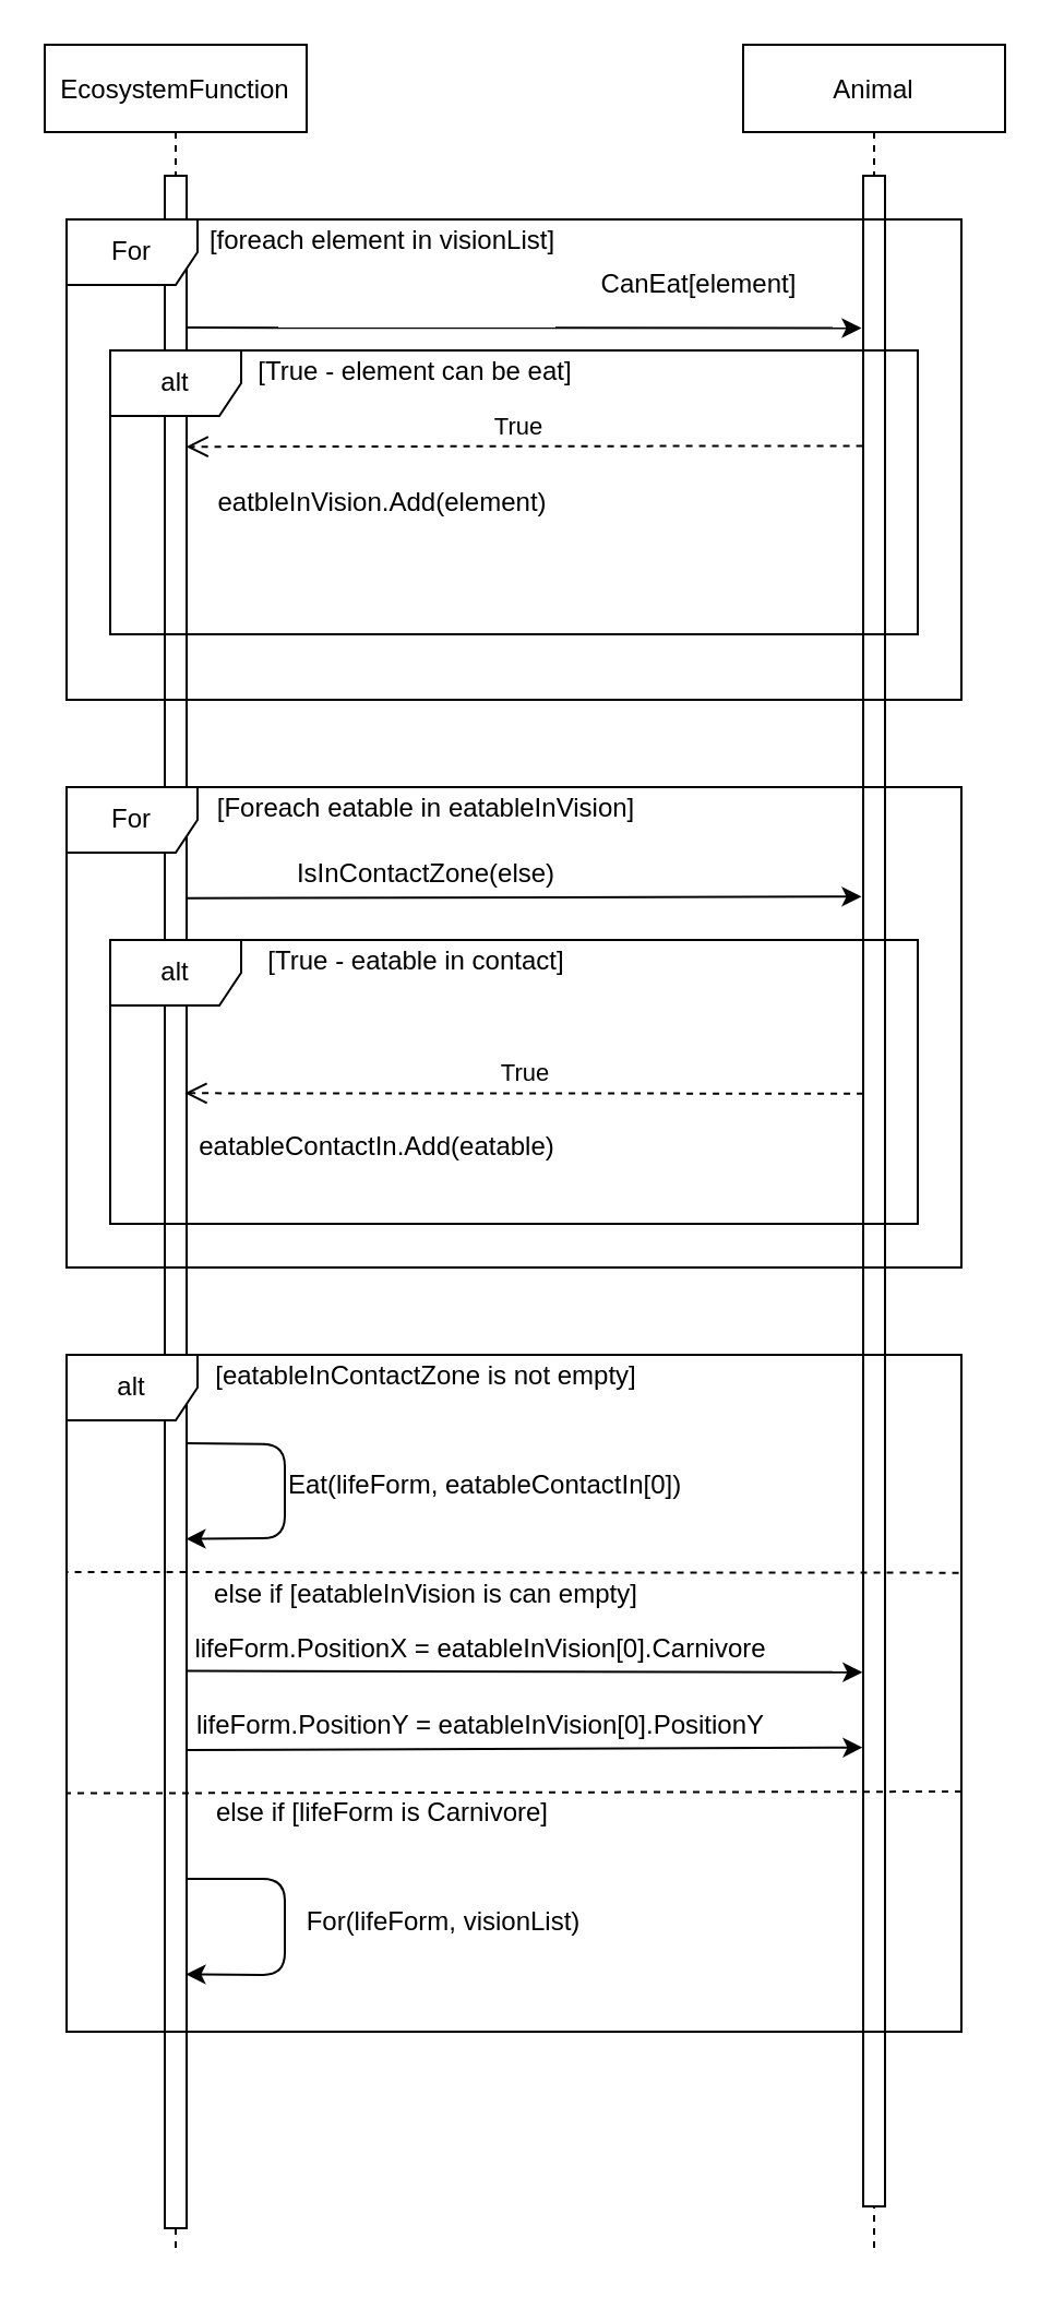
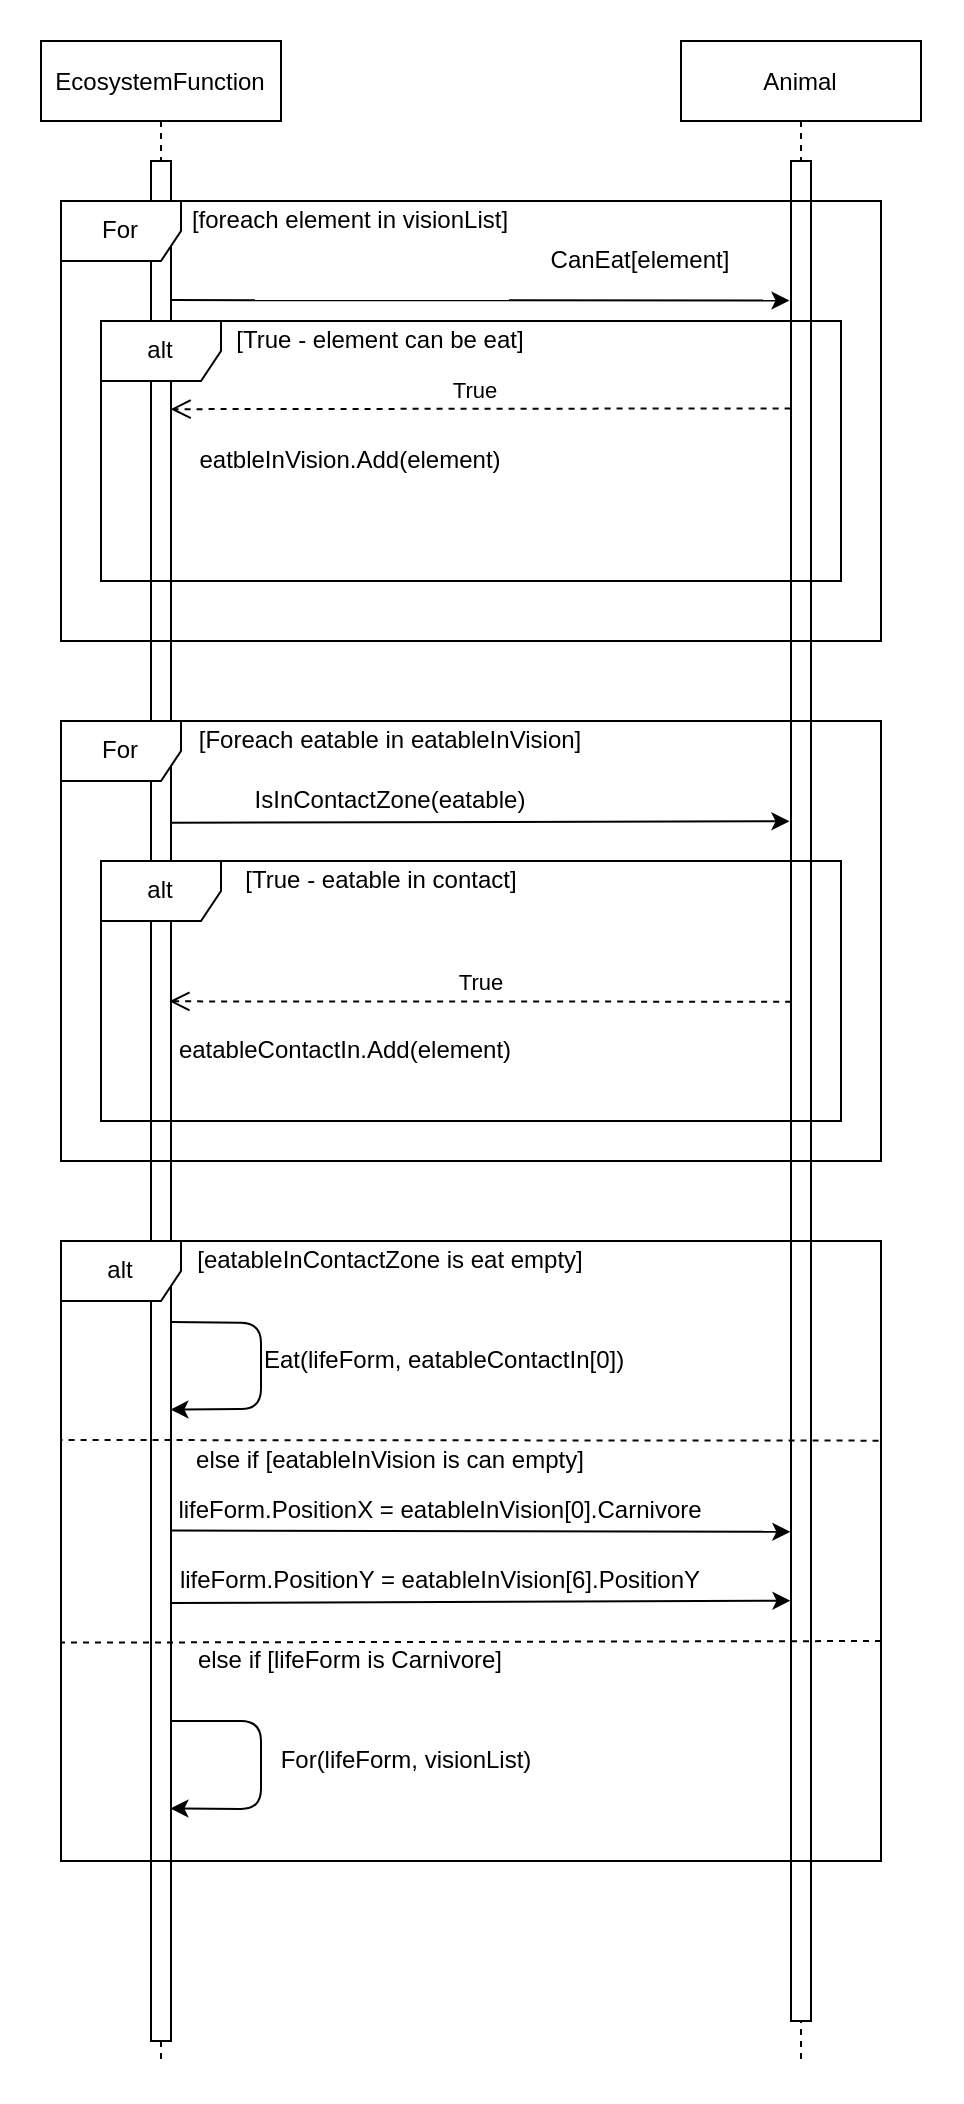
  <mxCell id="0" />
  <mxCell id="1" parent="0" />
  <mxCell id="2" value="EcosystemFunction" style="shape=umlLifeline;perimeter=lifelinePerimeter;container=1;collapsible=0;recursiveResize=0;rounded=0;shadow=0;strokeWidth=1;" parent="1" vertex="1"><mxGeometry x="20" y="20" width="120" height="1010" as="geometry" /></mxCell>
  <mxCell id="3" value="" style="points=[];perimeter=orthogonalPerimeter;rounded=0;shadow=0;strokeWidth=1;" parent="2" vertex="1"><mxGeometry x="55" y="60" width="10" height="940" as="geometry" /></mxCell>
  <mxCell id="4" value="" style="endArrow=classic;html=1;exitX=1.003;exitY=0.592;exitDx=0;exitDy=0;exitPerimeter=0;entryX=0.971;entryY=0.639;entryDx=0;entryDy=0;entryPerimeter=0;" parent="2" edge="1"><mxGeometry width="50" height="50" relative="1" as="geometry"><mxPoint x="65.03" y="640.56" as="sourcePoint" /><mxPoint x="64.71" y="684.27" as="targetPoint" /><Array as="points"><mxPoint x="110" y="641" /><mxPoint x="110" y="684" /></Array></mxGeometry></mxCell>
  <mxCell id="5" value="Animal" style="shape=umlLifeline;perimeter=lifelinePerimeter;container=1;collapsible=0;recursiveResize=0;rounded=0;shadow=0;strokeWidth=1;" parent="1" vertex="1"><mxGeometry x="340" y="20" width="120" height="1010" as="geometry" /></mxCell>
  <mxCell id="6" value="CanEat[element]" style="text;html=1;strokeColor=none;fillColor=none;align=center;verticalAlign=middle;whiteSpace=wrap;rounded=0;" parent="5" vertex="1"><mxGeometry x="-85" y="100" width="130" height="20" as="geometry" /></mxCell>
  <mxCell id="7" value="" style="points=[];perimeter=orthogonalPerimeter;rounded=0;shadow=0;strokeWidth=1;" parent="5" vertex="1"><mxGeometry x="55" y="60" width="10" height="930" as="geometry" /></mxCell>
  <mxCell id="8" value="For" style="shape=umlFrame;whiteSpace=wrap;html=1;" parent="1" vertex="1"><mxGeometry x="30" y="100" width="410" height="220" as="geometry" /></mxCell>
  <mxCell id="9" value="[True - element can be eat]" style="text;html=1;strokeColor=none;fillColor=none;align=center;verticalAlign=middle;whiteSpace=wrap;rounded=0;" parent="1" vertex="1"><mxGeometry x="110" y="160" width="160" height="20" as="geometry" /></mxCell>
  <mxCell id="10" value="alt" style="shape=umlFrame;whiteSpace=wrap;html=1;" parent="1" vertex="1"><mxGeometry x="50" y="160" width="370" height="130" as="geometry" /></mxCell>
  <mxCell id="11" value="True" style="html=1;verticalAlign=bottom;endArrow=open;dashed=1;endSize=8;rounded=0;entryX=0.98;entryY=0.132;entryDx=0;entryDy=0;entryPerimeter=0;exitX=-0.021;exitY=0.133;exitDx=0;exitDy=0;exitPerimeter=0;" parent="1" source="7" target="3" edge="1"><mxGeometry x="0.022" relative="1" as="geometry"><mxPoint x="390" y="204" as="sourcePoint" /><mxPoint x="90" y="240" as="targetPoint" /><mxPoint as="offset" /></mxGeometry></mxCell>
  <mxCell id="12" value="eatbleInVision.Add(element)" style="text;html=1;strokeColor=none;fillColor=none;align=center;verticalAlign=middle;whiteSpace=wrap;rounded=0;" parent="1" vertex="1"><mxGeometry x="110" y="220" width="130" height="20" as="geometry" /></mxCell>
  <mxCell id="13" value="" style="endArrow=classic;html=1;rounded=0;exitX=1.051;exitY=0.074;exitDx=0;exitDy=0;exitPerimeter=0;entryX=-0.077;entryY=0.075;entryDx=0;entryDy=0;entryPerimeter=0;" parent="1" source="3" target="7" edge="1"><mxGeometry width="50" height="50" relative="1" as="geometry"><mxPoint x="180" y="170" as="sourcePoint" /><mxPoint x="390" y="150" as="targetPoint" /></mxGeometry></mxCell>
  <mxCell id="14" value="For" style="shape=umlFrame;whiteSpace=wrap;html=1;" parent="1" vertex="1"><mxGeometry x="30" y="360" width="410" height="220" as="geometry" /></mxCell>
  <mxCell id="15" value="[Foreach eatable in eatableInVision]" style="text;html=1;strokeColor=none;fillColor=none;align=center;verticalAlign=middle;whiteSpace=wrap;rounded=0;" parent="1" vertex="1"><mxGeometry x="90" y="360" width="210" height="20" as="geometry" /></mxCell>
  <mxCell id="16" value="[foreach element in visionList]" style="text;html=1;strokeColor=none;fillColor=none;align=center;verticalAlign=middle;whiteSpace=wrap;rounded=0;" parent="1" vertex="1"><mxGeometry x="90" y="100" width="170" height="20" as="geometry" /></mxCell>
  <mxCell id="17" value="" style="endArrow=classic;html=1;exitX=1.024;exitY=0.352;exitDx=0;exitDy=0;exitPerimeter=0;entryX=-0.077;entryY=0.355;entryDx=0;entryDy=0;entryPerimeter=0;" parent="1" source="3" target="7" edge="1"><mxGeometry width="50" height="50" relative="1" as="geometry"><mxPoint x="100" y="450" as="sourcePoint" /><mxPoint x="390" y="410" as="targetPoint" /><Array as="points" /></mxGeometry></mxCell>
- <mxCell id="18" value="IsInContactZone(else)" style="text;html=1;strokeColor=none;fillColor=none;align=center;verticalAlign=middle;whiteSpace=wrap;rounded=0;" parent="1" vertex="1"><mxGeometry x="125" y="390" width="140" height="20" as="geometry" /></mxCell>
+ <mxCell id="18" value="IsInContactZone(eatable)" style="text;html=1;strokeColor=none;fillColor=none;align=center;verticalAlign=middle;whiteSpace=wrap;rounded=0;" parent="1" vertex="1"><mxGeometry x="125" y="390" width="140" height="20" as="geometry" /></mxCell>
  <mxCell id="19" value="alt" style="shape=umlFrame;whiteSpace=wrap;html=1;" parent="1" vertex="1"><mxGeometry x="50" y="430" width="370" height="130" as="geometry" /></mxCell>
  <mxCell id="20" value="[True - eatable in contact]" style="text;html=1;strokeColor=none;fillColor=none;align=center;verticalAlign=middle;whiteSpace=wrap;rounded=0;" parent="1" vertex="1"><mxGeometry x="102.5" y="430" width="175" height="20" as="geometry" /></mxCell>
  <mxCell id="21" value="True" style="html=1;verticalAlign=bottom;endArrow=open;dashed=1;endSize=8;entryX=0.919;entryY=0.447;entryDx=0;entryDy=0;entryPerimeter=0;exitX=0.007;exitY=0.452;exitDx=0;exitDy=0;exitPerimeter=0;" parent="1" source="7" target="3" edge="1"><mxGeometry relative="1" as="geometry"><mxPoint x="390" y="501" as="sourcePoint" /><mxPoint x="87" y="500" as="targetPoint" /></mxGeometry></mxCell>
- <mxCell id="22" value="eatableContactIn.Add(eatable)" style="text;html=1;strokeColor=none;fillColor=none;align=center;verticalAlign=middle;whiteSpace=wrap;rounded=0;" parent="1" vertex="1"><mxGeometry x="80" y="515" width="185" height="20" as="geometry" /></mxCell>
+ <mxCell id="22" value="eatableContactIn.Add(element)" style="text;html=1;strokeColor=none;fillColor=none;align=center;verticalAlign=middle;whiteSpace=wrap;rounded=0;" parent="1" vertex="1"><mxGeometry x="80" y="515" width="185" height="20" as="geometry" /></mxCell>
  <mxCell id="23" value="alt" style="shape=umlFrame;whiteSpace=wrap;html=1;" parent="1" vertex="1"><mxGeometry x="30" y="620" width="410" height="310" as="geometry" /></mxCell>
- <mxCell id="24" value="[eatableInContactZone is not empty]" style="text;html=1;strokeColor=none;fillColor=none;align=center;verticalAlign=middle;whiteSpace=wrap;rounded=0;" parent="1" vertex="1"><mxGeometry x="75" y="620" width="240" height="20" as="geometry" /></mxCell>
+ <mxCell id="24" value="[eatableInContactZone is eat empty]" style="text;html=1;strokeColor=none;fillColor=none;align=center;verticalAlign=middle;whiteSpace=wrap;rounded=0;" parent="1" vertex="1"><mxGeometry x="75" y="620" width="240" height="20" as="geometry" /></mxCell>
  <mxCell id="25" value="Eat(lifeForm, eatableContactIn[0])" style="text;html=1;strokeColor=none;fillColor=none;align=left;verticalAlign=middle;whiteSpace=wrap;rounded=0;" parent="1" vertex="1"><mxGeometry x="130" y="670" width="230" height="20" as="geometry" /></mxCell>
  <mxCell id="26" value="" style="endArrow=none;dashed=1;html=1;entryX=0.001;entryY=0.321;entryDx=0;entryDy=0;entryPerimeter=0;exitX=0.997;exitY=0.322;exitDx=0;exitDy=0;exitPerimeter=0;" parent="1" source="23" target="23" edge="1"><mxGeometry width="50" height="50" relative="1" as="geometry"><mxPoint x="210" y="710" as="sourcePoint" /><mxPoint x="260" y="660" as="targetPoint" /></mxGeometry></mxCell>
  <mxCell id="27" value="else if [eatableInVision is can empty]" style="text;html=1;strokeColor=none;fillColor=none;align=center;verticalAlign=middle;whiteSpace=wrap;rounded=0;" parent="1" vertex="1"><mxGeometry x="80" y="720" width="230" height="20" as="geometry" /></mxCell>
  <mxCell id="28" value="" style="endArrow=classic;html=1;exitX=0.971;exitY=0.704;exitDx=0;exitDy=0;exitPerimeter=0;entryX=-0.033;entryY=0.737;entryDx=0;entryDy=0;entryPerimeter=0;" parent="1" target="7" edge="1"><mxGeometry width="50" height="50" relative="1" as="geometry"><mxPoint x="84.71" y="764.72" as="sourcePoint" /><mxPoint x="390" y="765" as="targetPoint" /></mxGeometry></mxCell>
  <mxCell id="29" value="lifeForm.PositionX = eatableInVision[0].Carnivore" style="text;html=1;strokeColor=none;fillColor=none;align=center;verticalAlign=middle;whiteSpace=wrap;rounded=0;" parent="1" vertex="1"><mxGeometry x="70" y="745" width="300" height="20" as="geometry" /></mxCell>
- <mxCell id="30" value="lifeForm.PositionY = eatableInVision[0].PositionY" style="text;html=1;strokeColor=none;fillColor=none;align=center;verticalAlign=middle;whiteSpace=wrap;rounded=0;" parent="1" vertex="1"><mxGeometry x="70" y="780" width="300" height="20" as="geometry" /></mxCell>
+ <mxCell id="30" value="lifeForm.PositionY = eatableInVision[6].PositionY" style="text;html=1;strokeColor=none;fillColor=none;align=center;verticalAlign=middle;whiteSpace=wrap;rounded=0;" parent="1" vertex="1"><mxGeometry x="70" y="780" width="300" height="20" as="geometry" /></mxCell>
  <mxCell id="31" value="" style="endArrow=classic;html=1;exitX=1.012;exitY=0.743;exitDx=0;exitDy=0;exitPerimeter=0;entryX=-0.027;entryY=0.774;entryDx=0;entryDy=0;entryPerimeter=0;" parent="1" target="7" edge="1"><mxGeometry width="50" height="50" relative="1" as="geometry"><mxPoint x="85.12" y="800.99" as="sourcePoint" /><mxPoint x="389" y="800" as="targetPoint" /></mxGeometry></mxCell>
  <mxCell id="32" value="" style="endArrow=none;dashed=1;html=1;entryX=0;entryY=0.374;entryDx=0;entryDy=0;entryPerimeter=0;exitX=1;exitY=0.371;exitDx=0;exitDy=0;exitPerimeter=0;" parent="1" edge="1"><mxGeometry width="50" height="50" relative="1" as="geometry"><mxPoint x="440" y="820" as="sourcePoint" /><mxPoint x="30" y="820.81" as="targetPoint" /></mxGeometry></mxCell>
  <mxCell id="33" value="else if [lifeForm is Carnivore]" style="text;html=1;strokeColor=none;fillColor=none;align=center;verticalAlign=middle;whiteSpace=wrap;rounded=0;" parent="1" vertex="1"><mxGeometry x="85" y="820" width="180" height="20" as="geometry" /></mxCell>
  <mxCell id="34" value="" style="endArrow=classic;html=1;exitX=1.003;exitY=0.592;exitDx=0;exitDy=0;exitPerimeter=0;entryX=0.971;entryY=0.639;entryDx=0;entryDy=0;entryPerimeter=0;" parent="1" edge="1"><mxGeometry width="50" height="50" relative="1" as="geometry"><mxPoint x="85.03" y="860" as="sourcePoint" /><mxPoint x="84.71" y="903.71" as="targetPoint" /><Array as="points"><mxPoint x="130" y="860" /><mxPoint x="130" y="904" /></Array></mxGeometry></mxCell>
  <mxCell id="35" value="For(lifeForm, visionList)" style="text;html=1;strokeColor=none;fillColor=none;align=center;verticalAlign=middle;whiteSpace=wrap;rounded=0;" parent="1" vertex="1"><mxGeometry x="117.5" y="870" width="170" height="20" as="geometry" /></mxCell>
